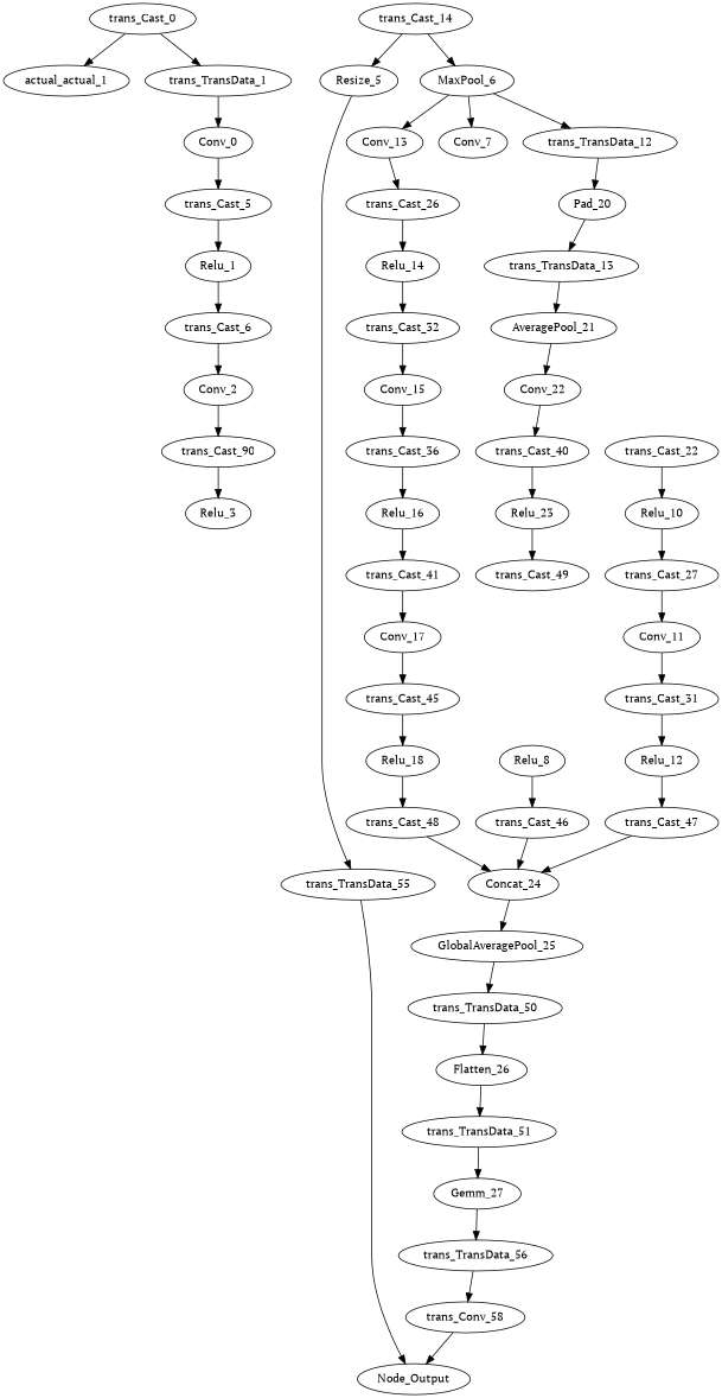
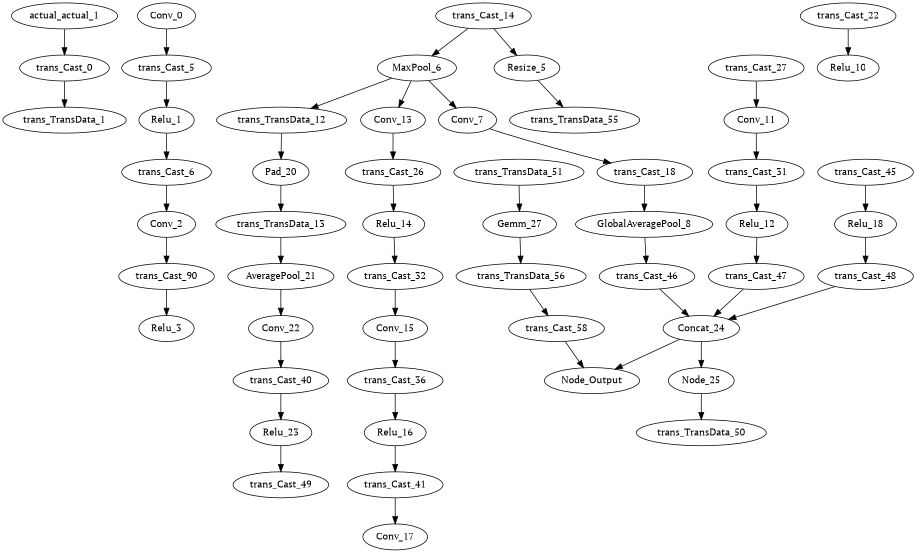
  digraph {
    fontname="PT Serif"
    node [fontname="PT Serif" weight=1000.0]
    edge [fontname="PT Serif"]
    n1 [label=actual_actual_1]
    trans_Cast_0 [weight=3.623625]
    trans_TransData_1
    Conv_0
    trans_Cast_5 [weight=7.98245]
    Relu_1 [weight=2.321561]
    trans_Cast_6 [weight=9.042710999999999]
    Conv_2
    n9 [label=trans_Cast_90 weight=44.952869]
    Relu_3 [weight=11.990863]
    trans_Cast_14 [weight=50.739346]
    Resize_5
    MaxPool_6
    trans_TransData_55
    Conv_13
    Conv_7
    trans_TransData_12
    Node_Output [weight=0.0]
    trans_Cast_26 [weight=3.960465]
+   trans_Cast_18 [weight=4.163123]
    Pad_20
    trans_Cast_22 [weight=3.062252]
    Relu_10 [weight=0.9511860000000001]
    Relu_14 [weight=1.172]
-   Relu_8 [weight=1.01431]
+   Relu_8 [weight=1.01431 label=GlobalAveragePool_8]
    trans_TransData_13
    trans_Cast_46 [weight=4.473849]
    Concat_24
-   GlobalAveragePool_25
+   GlobalAveragePool_25 [label=Node_25]
    trans_TransData_50
    trans_Cast_27 [weight=3.405367]
    Conv_11
    trans_Cast_31 [weight=3.959948]
    Relu_12 [weight=1.069622]
    trans_Cast_47 [weight=4.437769]
    trans_Cast_32 [weight=4.448162999999999]
    Conv_15
    trans_Cast_36 [weight=5.7903]
    Relu_16 [weight=1.5918599999999998]
    trans_Cast_41 [weight=6.555283]
    Conv_17
    trans_Cast_45 [weight=5.840033999999999]
    Relu_18 [weight=1.6453959999999999]
    trans_Cast_48 [weight=6.5583990000000005]
    AveragePool_21
    Conv_22
    trans_Cast_40 [weight=2.1653270000000004]
    Relu_23 [weight=0.553234]
    trans_Cast_49 [weight=2.325566]
-   Flatten_26
    trans_TransData_51
    Gemm_27
    trans_TransData_56
-   trans_Cast_58 [weight=0.282726 label=trans_Conv_58]
-   trans_Cast_0 -> n1
+   trans_Cast_58 [weight=0.282726]
+   n1 -> trans_Cast_0
    trans_Cast_0 -> trans_TransData_1
-   trans_TransData_1 -> Conv_0
    Conv_0 -> trans_Cast_5
    trans_Cast_5 -> Relu_1
    Relu_1 -> trans_Cast_6
    trans_Cast_6 -> Conv_2
    Conv_2 -> n9
    n9 -> Relu_3
    trans_Cast_14 -> Resize_5
    trans_Cast_14 -> MaxPool_6
    Resize_5 -> trans_TransData_55
    MaxPool_6 -> Conv_13
    MaxPool_6 -> Conv_7
    MaxPool_6 -> trans_TransData_12
-   trans_TransData_55 -> Node_Output
+   Concat_24 -> Node_Output
    Conv_13 -> trans_Cast_26
+   Conv_7 -> trans_Cast_18
    trans_TransData_12 -> Pad_20
    trans_Cast_26 -> Relu_14
+   trans_Cast_18 -> Relu_8
    Pad_20 -> trans_TransData_13
    trans_Cast_22 -> Relu_10
-   Relu_10 -> trans_Cast_27
    Relu_14 -> trans_Cast_32
    Relu_8 -> trans_Cast_46
    trans_TransData_13 -> AveragePool_21
    trans_Cast_46 -> Concat_24
    Concat_24 -> GlobalAveragePool_25
    GlobalAveragePool_25 -> trans_TransData_50
-   trans_TransData_50 -> Flatten_26
    trans_Cast_27 -> Conv_11
    Conv_11 -> trans_Cast_31
    trans_Cast_31 -> Relu_12
    Relu_12 -> trans_Cast_47
    trans_Cast_47 -> Concat_24
    trans_Cast_32 -> Conv_15
    Conv_15 -> trans_Cast_36
    trans_Cast_36 -> Relu_16
    Relu_16 -> trans_Cast_41
    trans_Cast_41 -> Conv_17
-   Conv_17 -> trans_Cast_45
    trans_Cast_45 -> Relu_18
    Relu_18 -> trans_Cast_48
    trans_Cast_48 -> Concat_24
    AveragePool_21 -> Conv_22
    Conv_22 -> trans_Cast_40
    trans_Cast_40 -> Relu_23
    Relu_23 -> trans_Cast_49
-   Flatten_26 -> trans_TransData_51
    trans_TransData_51 -> Gemm_27
    Gemm_27 -> trans_TransData_56
    trans_TransData_56 -> trans_Cast_58
    trans_Cast_58 -> Node_Output
  }
